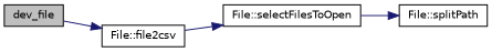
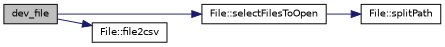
  digraph {
    rankdir=LR
    node [color=black fontname=Helvetica fontsize=10 shape=record]
    edge [color=midnightblue fontname=Helvetica fontsize=10 labelfontname=Helvetica labelfontsize=10 style=solid]
    n1 [fillcolor=grey75 fontcolor=black height=0.2 label=dev_file style=filled width=0.4]
    n2 [height=0.2 label="File::selectFilesToOpen" width=0.4]
    n3 [height=0.2 label="File::file2csv" width=0.4]
    n4 [height=0.2 label="File::splitPath" width=0.4]
-   n3 -> n2
+   n1 -> n2
    n1 -> n3
    n2 -> n4
  }
